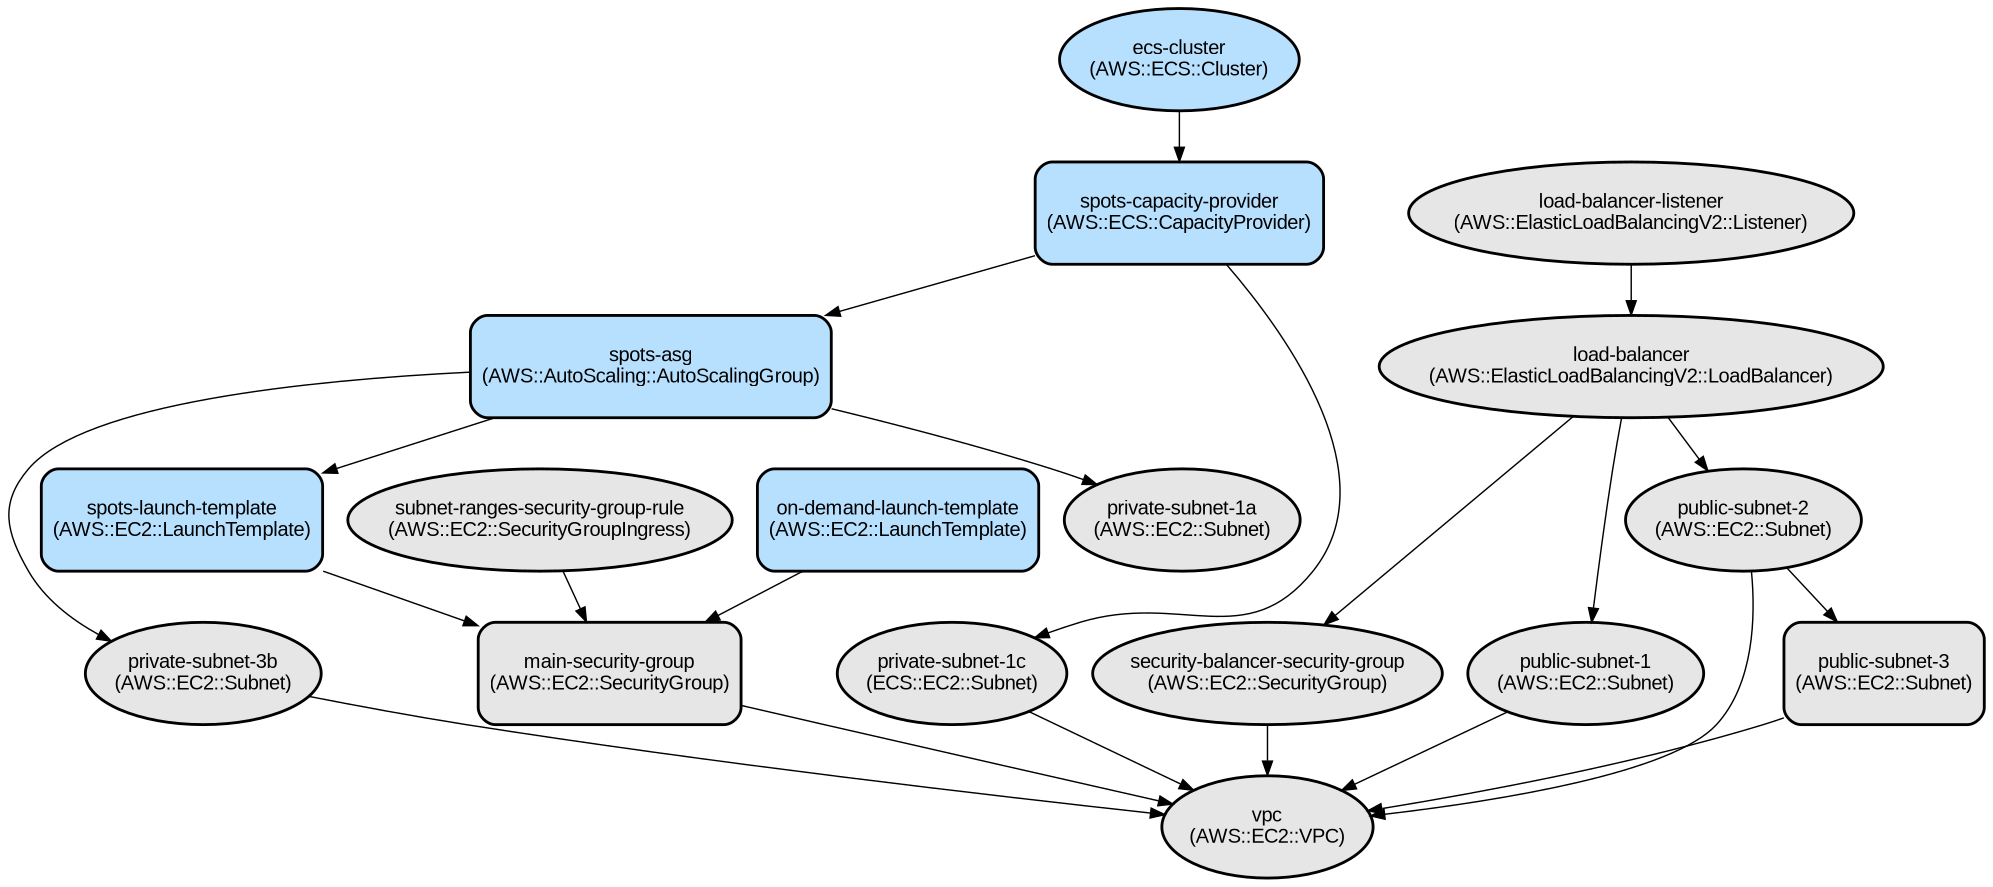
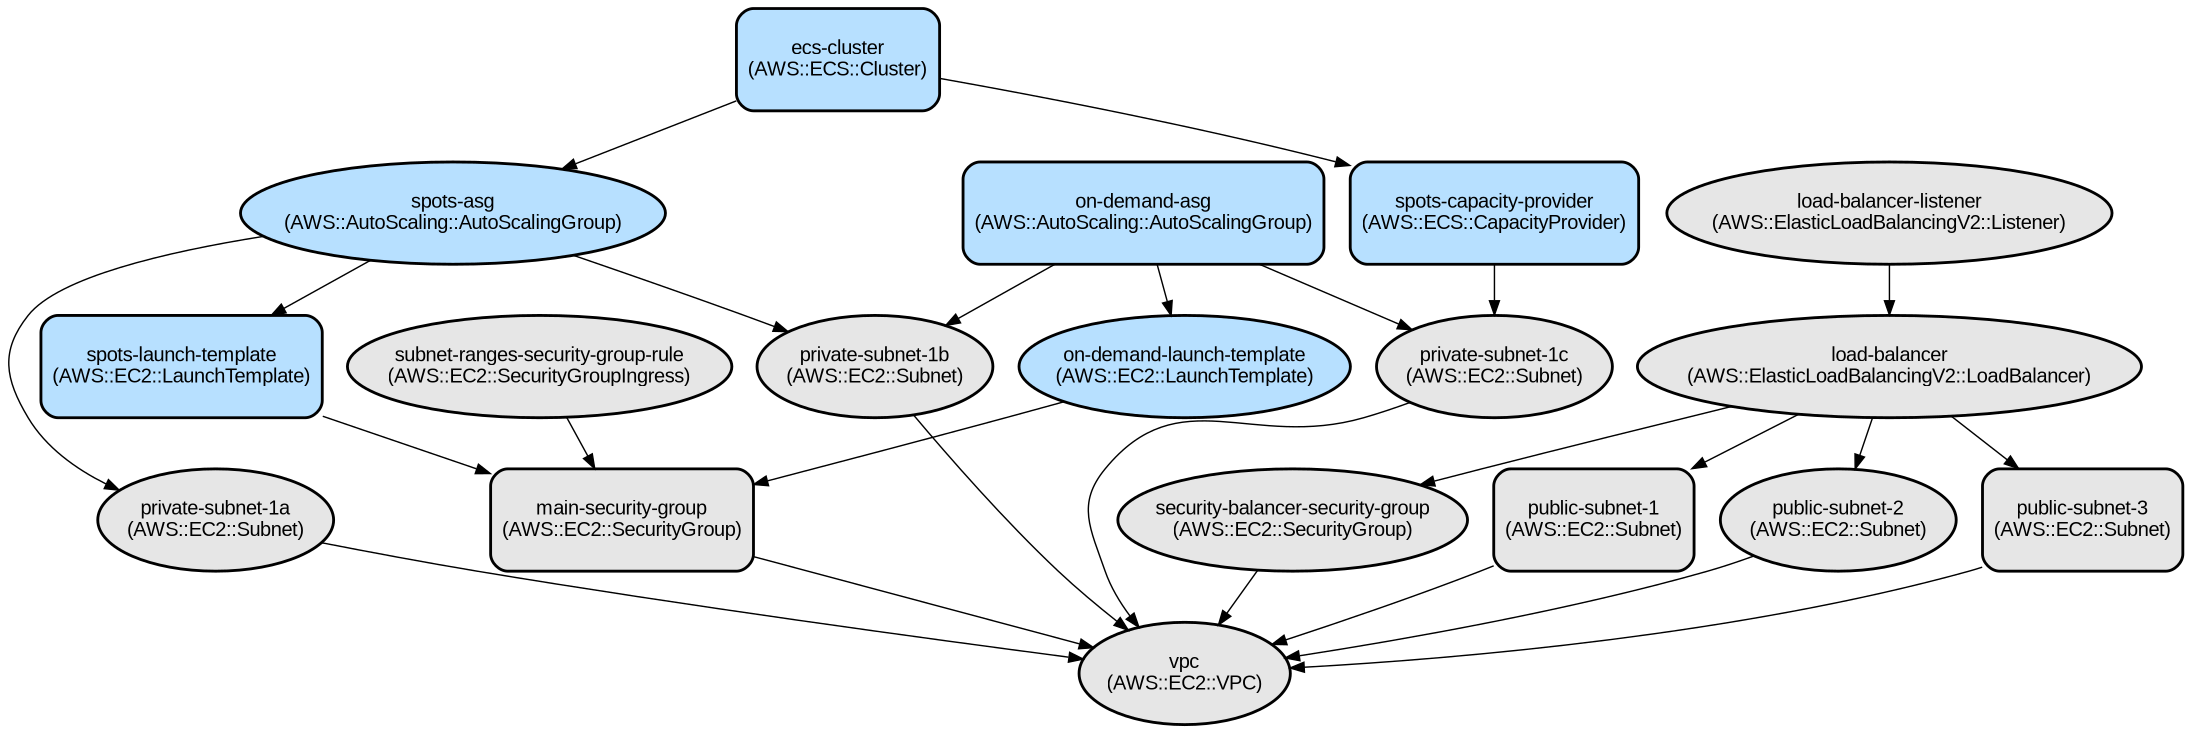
  digraph {
    node [color=black fillcolor="#E6E6E6" fontname=Arial style="filled,bold,rounded"]
-   n1 [fillcolor="#B7E0FF" height=1 label="spots-asg\n(AWS::AutoScaling::AutoScalingGroup)" shape=rectangle]
+   n1 [fillcolor="#B7E0FF" height=1 label="spots-asg\n(AWS::AutoScaling::AutoScalingGroup)" shape=ellipse]
    n2 [fillcolor="#B7E0FF" height=1 label="spots-launch-template\n(AWS::EC2::LaunchTemplate)" shape=rectangle]
    n3 [height=1 label="private-subnet-1a\n(AWS::EC2::Subnet)"]
-   n4 [height=1 label="private-subnet-3b\n(AWS::EC2::Subnet)"]
+   n4 [height=1 label="private-subnet-1b\n(AWS::EC2::Subnet)"]
    n5 [height=1 label="main-security-group\n(AWS::EC2::SecurityGroup)" shape=box]
    n6 [height=1 label="vpc\n(AWS::EC2::VPC)"]
-   n7 [height=1 label="private-subnet-1c\n(ECS::EC2::Subnet)"]
+   n7 [height=1 label="private-subnet-1c\n(AWS::EC2::Subnet)"]
    n8 [fillcolor="#B7E0FF" height=1 label="spots-capacity-provider\n(AWS::ECS::CapacityProvider)" shape=rectangle]
    n9 [height=1 label="subnet-ranges-security-group-rule\n(AWS::EC2::SecurityGroupIngress)"]
-   n10 [fillcolor="#B7E0FF" height=1 label="on-demand-launch-template\n(AWS::EC2::LaunchTemplate)" shape=rectangle]
+   n10 [fillcolor="#B7E0FF" height=1 label="on-demand-launch-template\n(AWS::EC2::LaunchTemplate)" shape=ellipse]
+   n11 [fillcolor="#B7E0FF" height=1 label="on-demand-asg\n(AWS::AutoScaling::AutoScalingGroup)" shape=rectangle]
    n12 [height=1 label="load-balancer\n(AWS::ElasticLoadBalancingV2::LoadBalancer)"]
    n13 [height=1 label="security-balancer-security-group\n(AWS::EC2::SecurityGroup)"]
-   n14 [height=1 label="public-subnet-1\n(AWS::EC2::Subnet)"]
+   n14 [height=1 label="public-subnet-1\n(AWS::EC2::Subnet)" shape=box]
    n15 [height=1 label="public-subnet-2\n(AWS::EC2::Subnet)"]
    n16 [height=1 label="public-subnet-3\n(AWS::EC2::Subnet)" shape=box]
    n17 [height=1 label="load-balancer-listener\n(AWS::ElasticLoadBalancingV2::Listener)"]
-   n18 [fillcolor="#B7E0FF" height=1 label="ecs-cluster\n(AWS::ECS::Cluster)" shape=ellipse]
+   n18 [fillcolor="#B7E0FF" height=1 label="ecs-cluster\n(AWS::ECS::Cluster)" shape=rectangle]
    n1 -> n2
    n1 -> n3
    n1 -> n4
    n2 -> n5
+   n3 -> n6
    n4 -> n6
    n5 -> n6
    n7 -> n6
-   n8 -> n1
+   n18 -> n1
    n8 -> n7
    n9 -> n5
    n10 -> n5
+   n11 -> n4
+   n11 -> n7
+   n11 -> n10
    n12 -> n13
    n12 -> n14
    n12 -> n15
-   n15 -> n16
+   n12 -> n16
    n13 -> n6
    n14 -> n6
    n15 -> n6
    n16 -> n6
    n17 -> n12
    n18 -> n8
  }
